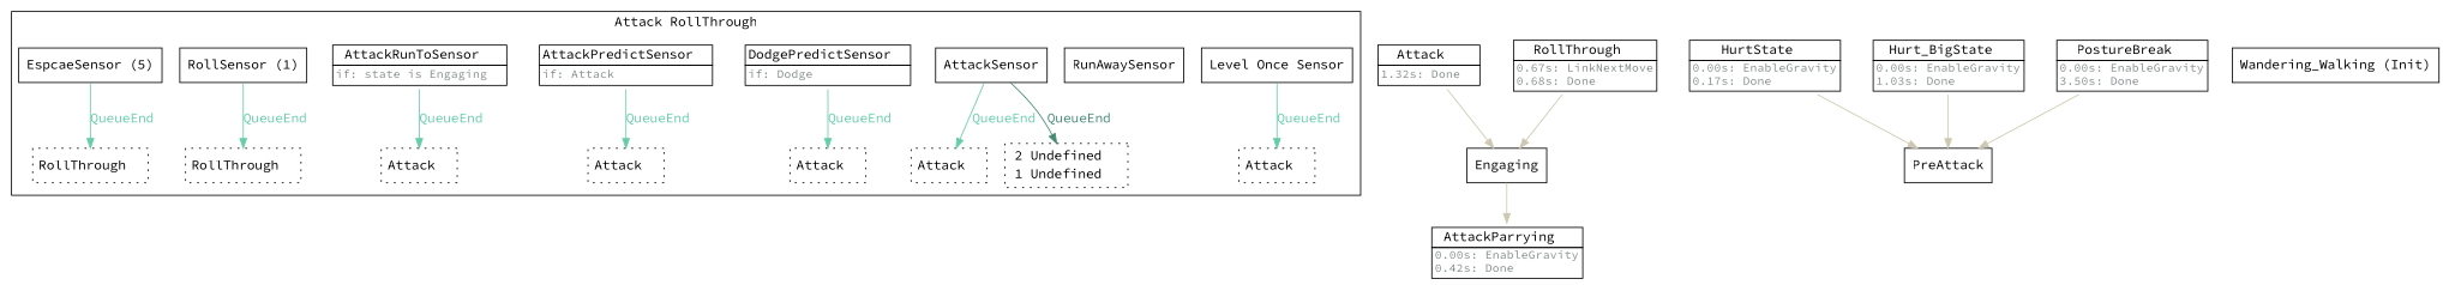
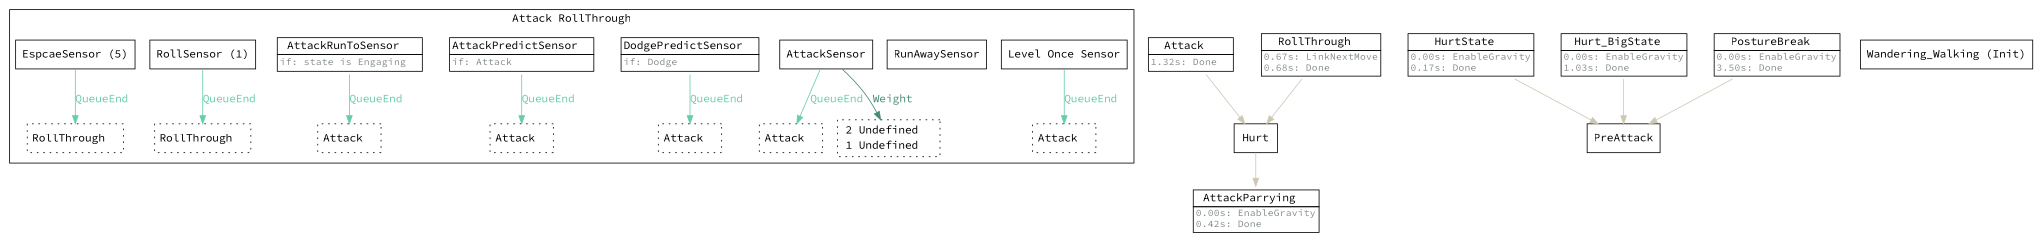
  strict digraph {
    fontname="Source Code Pro"
    rankdir=TB
    node [fontname="Source Code Pro" shape=box]
    edge [color=aquamarine3 fontcolor=aquamarine3 fontname="Source Code Pro"]
    n1 [label="Level Once Sensor"]
    n2 [label=<<TABLE border="0" cellborder="0" cellspacing="0" cellpadding="2"><TR><TD>Attack  </TD></TR></TABLE>> margin=0.05 style=dotted]
    n3 [label=RunAwaySensor]
    n4 [label=AttackSensor]
    n5 [label=<<TABLE border="0" cellborder="0" cellspacing="0" cellpadding="2"><TR><TD>Attack  </TD></TR></TABLE>> margin=0.05 style=dotted]
    n6 [label=<<TABLE border="0" cellborder="0" cellspacing="0" cellpadding="2"><TR><TD>2 Undefined  </TD></TR><TR><TD>1 Undefined  </TD></TR></TABLE>> style=dotted]
    n7 [label=<<TABLE border="0" cellborder="1" cellspacing="0" cellpadding="2"><TR><TD >DodgePredictSensor  </TD></TR><TR><TD align="left" balign="left"><FONT point-size="12" color="azure4">if: Dodge</FONT>  </TD></TR></TABLE>> shape=plaintext]
    n8 [label=<<TABLE border="0" cellborder="0" cellspacing="0" cellpadding="2"><TR><TD>Attack  </TD></TR></TABLE>> margin=0.05 style=dotted]
    n9 [label=<<TABLE border="0" cellborder="1" cellspacing="0" cellpadding="2"><TR><TD >AttackPredictSensor  </TD></TR><TR><TD align="left" balign="left"><FONT point-size="12" color="azure4">if: Attack</FONT>  </TD></TR></TABLE>> shape=plaintext]
    n10 [label=<<TABLE border="0" cellborder="0" cellspacing="0" cellpadding="2"><TR><TD>Attack  </TD></TR></TABLE>> margin=0.05 style=dotted]
    n11 [label=<<TABLE border="0" cellborder="1" cellspacing="0" cellpadding="2"><TR><TD >AttackRunToSensor  </TD></TR><TR><TD align="left" balign="left"><FONT point-size="12" color="azure4">if: state is Engaging</FONT>  </TD></TR></TABLE>> shape=plaintext]
    n12 [label=<<TABLE border="0" cellborder="0" cellspacing="0" cellpadding="2"><TR><TD>Attack  </TD></TR></TABLE>> margin=0.05 style=dotted]
    n13 [label="RollSensor (1)"]
    n14 [label=<<TABLE border="0" cellborder="0" cellspacing="0" cellpadding="2"><TR><TD>RollThrough  </TD></TR></TABLE>> margin=0.05 style=dotted]
    n15 [label="EspcaeSensor (5)"]
    n16 [label=<<TABLE border="0" cellborder="0" cellspacing="0" cellpadding="2"><TR><TD>RollThrough  </TD></TR></TABLE>> margin=0.05 style=dotted]
    n17 [label=<<TABLE border="0" cellborder="1" cellspacing="0" cellpadding="2"><TR><TD >Attack  </TD></TR><TR><TD align="left" balign="left"><FONT point-size="12" color="azure4">1.32s: Done</FONT>  </TD></TR></TABLE>> shape=plaintext]
-   Engaging
+   Engaging [label=Hurt]
    n19 [label=<<TABLE border="0" cellborder="1" cellspacing="0" cellpadding="2"><TR><TD >AttackParrying  </TD></TR><TR><TD align="left" balign="left"><FONT point-size="12" color="azure4">0.00s: EnableGravity<br/>0.42s: Done</FONT>  </TD></TR></TABLE>> shape=plaintext]
    n20 [label=<<TABLE border="0" cellborder="1" cellspacing="0" cellpadding="2"><TR><TD >HurtState  </TD></TR><TR><TD align="left" balign="left"><FONT point-size="12" color="azure4">0.00s: EnableGravity<br/>0.17s: Done</FONT>  </TD></TR></TABLE>> shape=plaintext]
    PreAttack
    n22 [label=<<TABLE border="0" cellborder="1" cellspacing="0" cellpadding="2"><TR><TD >Hurt_BigState  </TD></TR><TR><TD align="left" balign="left"><FONT point-size="12" color="azure4">0.00s: EnableGravity<br/>1.03s: Done</FONT>  </TD></TR></TABLE>> shape=plaintext]
    n23 [label=<<TABLE border="0" cellborder="1" cellspacing="0" cellpadding="2"><TR><TD >PostureBreak  </TD></TR><TR><TD align="left" balign="left"><FONT point-size="12" color="azure4">0.00s: EnableGravity<br/>3.50s: Done</FONT>  </TD></TR></TABLE>> shape=plaintext]
    n24 [label=<<TABLE border="0" cellborder="1" cellspacing="0" cellpadding="2"><TR><TD >RollThrough  </TD></TR><TR><TD align="left" balign="left"><FONT point-size="12" color="azure4">0.67s: LinkNextMove<br/>0.68s: Done</FONT>  </TD></TR></TABLE>> shape=plaintext]
    n25 [label="Wandering_Walking (Init)"]
    subgraph cluster_1 {
      label="Attack RollThrough"
      rank=sink
      n1
      n2
      n3
      n4
      n5
      n6
      n7
      n8
      n9
      n10
      n11
      n12
      n13
      n14
      n15
      n16
    }
    n1 -> n2 [label=QueueEnd]
    n4 -> n5 [label=QueueEnd]
-   n4 -> n6 [color=aquamarine4 fontcolor=aquamarine4 label=QueueEnd]
+   n4 -> n6 [color=aquamarine4 fontcolor=aquamarine4 label=Weight]
    n7 -> n8 [label=QueueEnd]
    n9 -> n10 [label=QueueEnd]
    n11 -> n12 [label=QueueEnd]
    n13 -> n14 [label=QueueEnd]
    n15 -> n16 [label=QueueEnd]
    n17 -> Engaging [color=cornsilk3 fontcolor=cornsilk3]
    Engaging -> n19 [color=cornsilk3 fontcolor=cornsilk3]
    n20 -> PreAttack [color=cornsilk3 fontcolor=cornsilk3]
    n22 -> PreAttack [color=cornsilk3 fontcolor=cornsilk3]
    n23 -> PreAttack [color=cornsilk3 fontcolor=cornsilk3]
    n24 -> Engaging [color=cornsilk3 fontcolor=cornsilk3]
  }
